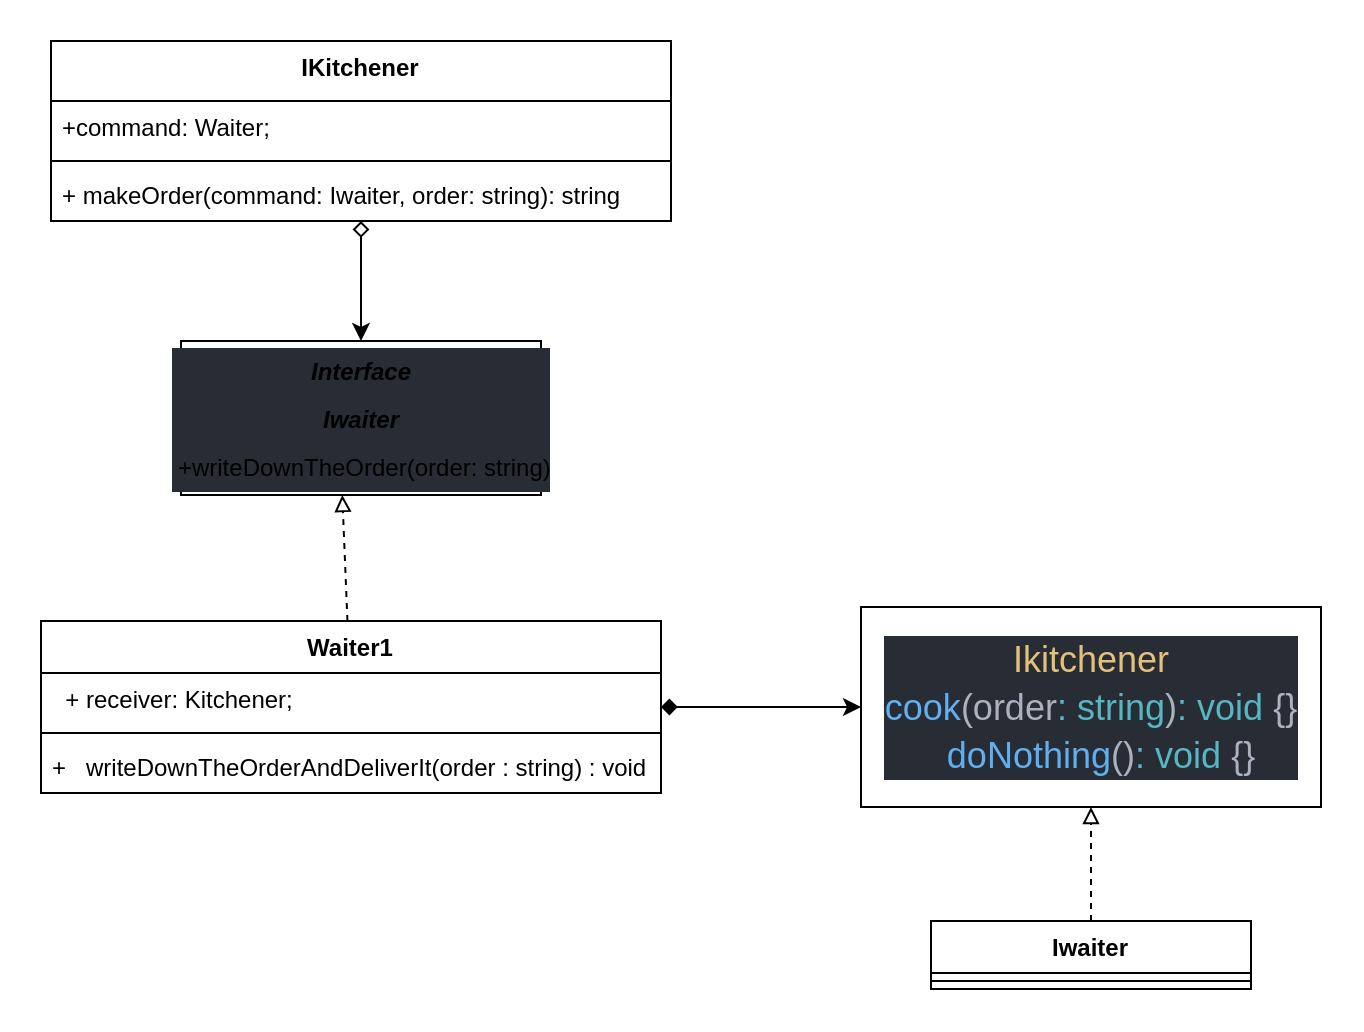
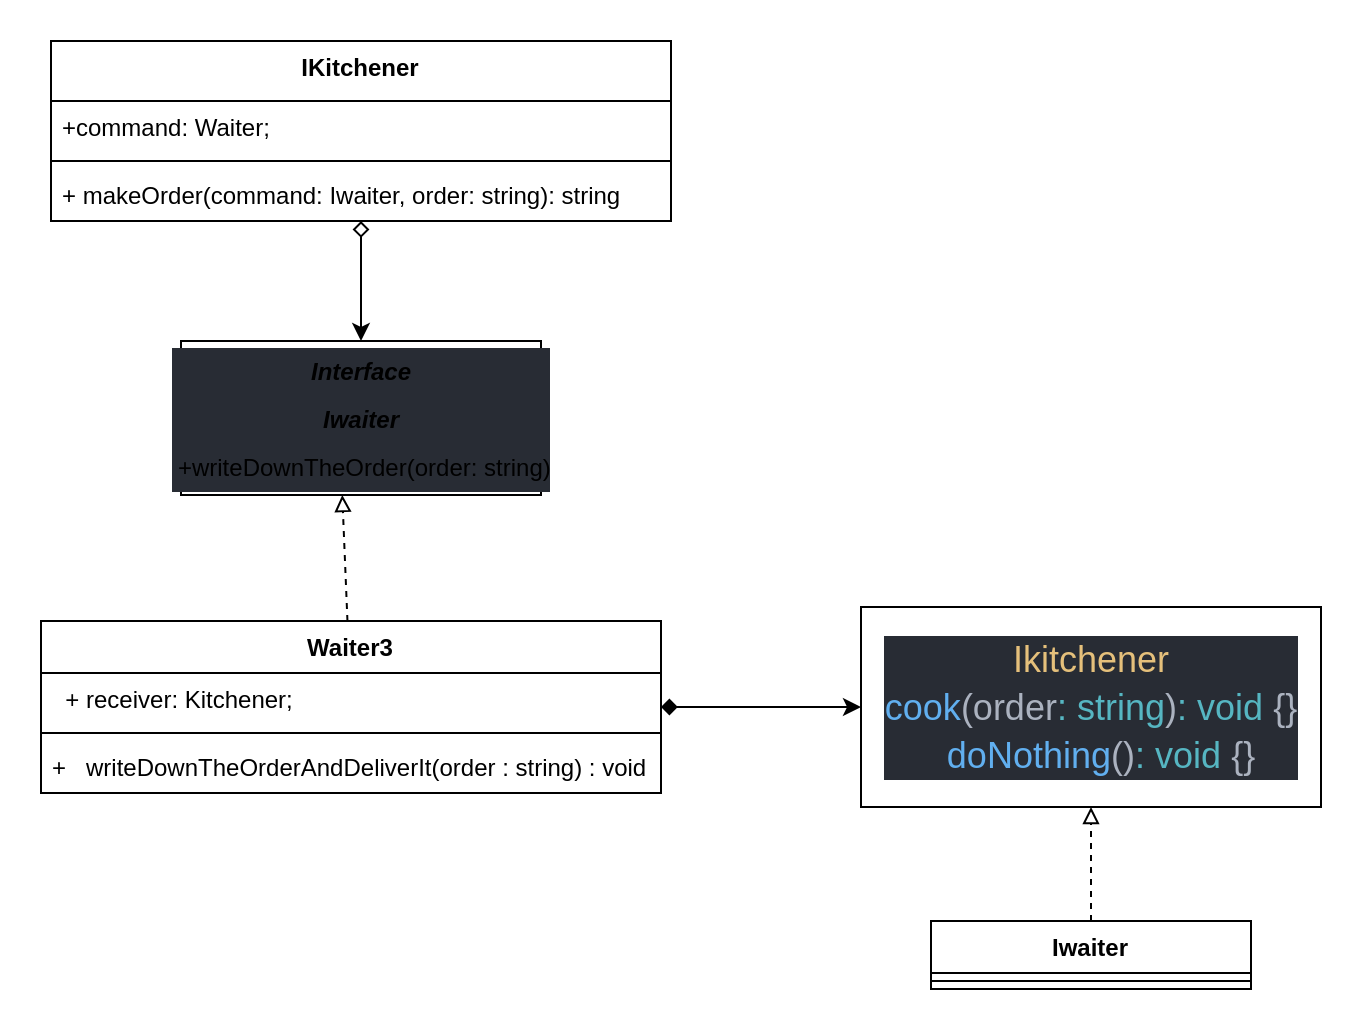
  <mxCell id="0" />
  <mxCell id="1" parent="0" />
  <mxCell id="2" style="edgeStyle=none;html=1;entryX=0.5;entryY=0;entryDx=0;entryDy=0;startArrow=diamond;startFill=0;endArrow=classic;endFill=1;" parent="1" source="3" target="17" edge="1"><mxGeometry relative="1" as="geometry" /></mxCell>
  <mxCell id="3" value="IKitchener " style="swimlane;fontStyle=1;align=center;verticalAlign=top;childLayout=stackLayout;horizontal=1;startSize=30;horizontalStack=0;resizeParent=1;resizeParentMax=0;resizeLast=0;collapsible=1;marginBottom=0;" parent="1" vertex="1"><mxGeometry x="25" y="20" width="310" height="90" as="geometry" /></mxCell>
  <mxCell id="4" value="+command: Waiter;" style="text;strokeColor=none;fillColor=none;align=left;verticalAlign=top;spacingLeft=4;spacingRight=4;overflow=hidden;rotatable=0;points=[[0,0.5],[1,0.5]];portConstraint=eastwest;" parent="3" vertex="1"><mxGeometry y="30" width="310" height="26" as="geometry" /></mxCell>
  <mxCell id="5" value="" style="line;strokeWidth=1;fillColor=none;align=left;verticalAlign=middle;spacingTop=-1;spacingLeft=3;spacingRight=3;rotatable=0;labelPosition=right;points=[];portConstraint=eastwest;" parent="3" vertex="1"><mxGeometry y="56" width="310" height="8" as="geometry" /></mxCell>
  <mxCell id="6" value="+ makeOrder(command: Iwaiter, order: string): string" style="text;strokeColor=none;fillColor=none;align=left;verticalAlign=top;spacingLeft=4;spacingRight=4;overflow=hidden;rotatable=0;points=[[0,0.5],[1,0.5]];portConstraint=eastwest;" parent="3" vertex="1"><mxGeometry y="64" width="310" height="26" as="geometry" /></mxCell>
  <mxCell id="7" style="edgeStyle=none;html=1;entryX=0.448;entryY=1;entryDx=0;entryDy=0;entryPerimeter=0;endArrow=block;endFill=0;dashed=1;" parent="1" source="9" target="17" edge="1"><mxGeometry relative="1" as="geometry" /></mxCell>
  <mxCell id="8" style="edgeStyle=none;html=1;startArrow=diamond;startFill=1;endArrow=classic;endFill=1;" parent="1" source="9" target="16" edge="1"><mxGeometry relative="1" as="geometry" /></mxCell>
- <mxCell id="9" value="Waiter1" style="swimlane;fontStyle=1;align=center;verticalAlign=top;childLayout=stackLayout;horizontal=1;startSize=26;horizontalStack=0;resizeParent=1;resizeParentMax=0;resizeLast=0;collapsible=1;marginBottom=0;" parent="1" vertex="1"><mxGeometry x="20" y="310" width="310" height="86" as="geometry" /></mxCell>
+ <mxCell id="9" value="Waiter3" style="swimlane;fontStyle=1;align=center;verticalAlign=top;childLayout=stackLayout;horizontal=1;startSize=26;horizontalStack=0;resizeParent=1;resizeParentMax=0;resizeLast=0;collapsible=1;marginBottom=0;" parent="1" vertex="1"><mxGeometry x="20" y="310" width="310" height="86" as="geometry" /></mxCell>
  <mxCell id="10" value="  + receiver: Kitchener;" style="text;strokeColor=none;fillColor=none;align=left;verticalAlign=top;spacingLeft=4;spacingRight=4;overflow=hidden;rotatable=0;points=[[0,0.5],[1,0.5]];portConstraint=eastwest;" parent="9" vertex="1"><mxGeometry y="26" width="310" height="26" as="geometry" /></mxCell>
  <mxCell id="11" value="" style="line;strokeWidth=1;fillColor=none;align=left;verticalAlign=middle;spacingTop=-1;spacingLeft=3;spacingRight=3;rotatable=0;labelPosition=right;points=[];portConstraint=eastwest;" parent="9" vertex="1"><mxGeometry y="52" width="310" height="8" as="geometry" /></mxCell>
  <mxCell id="12" value="+   writeDownTheOrderAndDeliverIt(order : string) : void" style="text;strokeColor=none;fillColor=none;align=left;verticalAlign=top;spacingLeft=4;spacingRight=4;overflow=hidden;rotatable=0;points=[[0,0.5],[1,0.5]];portConstraint=eastwest;" parent="9" vertex="1"><mxGeometry y="60" width="310" height="26" as="geometry" /></mxCell>
  <mxCell id="13" style="edgeStyle=none;html=1;entryX=0.5;entryY=1;entryDx=0;entryDy=0;dashed=1;endArrow=block;endFill=0;" parent="1" source="14" target="16" edge="1"><mxGeometry relative="1" as="geometry" /></mxCell>
  <mxCell id="14" value="Iwaiter" style="swimlane;fontStyle=1;align=center;verticalAlign=top;childLayout=stackLayout;horizontal=1;startSize=26;horizontalStack=0;resizeParent=1;resizeParentMax=0;resizeLast=0;collapsible=1;marginBottom=0;" parent="1" vertex="1"><mxGeometry x="465" y="460" width="160" height="34" as="geometry" /></mxCell>
  <mxCell id="15" value="" style="line;strokeWidth=1;fillColor=none;align=left;verticalAlign=middle;spacingTop=-1;spacingLeft=3;spacingRight=3;rotatable=0;labelPosition=right;points=[];portConstraint=eastwest;" parent="14" vertex="1"><mxGeometry y="26" width="160" height="8" as="geometry" /></mxCell>
  <mxCell id="16" value="&lt;div style=&quot;color: rgb(171 , 178 , 191) ; background-color: rgb(40 , 44 , 52) ; font-family: , &amp;#34;consolas&amp;#34; , &amp;#34;courier new&amp;#34; , monospace ; font-size: 18px ; line-height: 24px&quot;&gt;&lt;span style=&quot;color: #e5c07b&quot;&gt;Ikitchener&lt;/span&gt;&lt;/div&gt;&lt;div style=&quot;color: rgb(171 , 178 , 191) ; background-color: rgb(40 , 44 , 52) ; font-family: , &amp;#34;consolas&amp;#34; , &amp;#34;courier new&amp;#34; , monospace ; font-size: 18px ; line-height: 24px&quot;&gt;&lt;div style=&quot;font-family: , &amp;#34;consolas&amp;#34; , &amp;#34;courier new&amp;#34; , monospace ; line-height: 24px&quot;&gt;&lt;div&gt;&lt;span style=&quot;color: #61afef&quot;&gt;cook&lt;/span&gt;(order&lt;span style=&quot;color: #56b6c2&quot;&gt;:&lt;/span&gt; &lt;span style=&quot;color: #56b6c2&quot;&gt;string&lt;/span&gt;)&lt;span style=&quot;color: #56b6c2&quot;&gt;:&lt;/span&gt; &lt;span style=&quot;color: #56b6c2&quot;&gt;void&lt;/span&gt; {}&lt;/div&gt;&lt;div&gt;&amp;nbsp; &lt;span style=&quot;color: #61afef&quot;&gt;doNothing&lt;/span&gt;()&lt;span style=&quot;color: #56b6c2&quot;&gt;:&lt;/span&gt; &lt;span style=&quot;color: #56b6c2&quot;&gt;void&lt;/span&gt; {}&lt;/div&gt;&lt;/div&gt;&lt;/div&gt;" style="html=1;" parent="1" vertex="1"><mxGeometry x="430" y="303" width="230" height="100" as="geometry" /></mxCell>
  <mxCell id="17" value="&lt;div style=&quot;background-color: rgb(40 , 44 , 52) ; line-height: 24px&quot;&gt;&lt;b&gt;&lt;i&gt;Interface&lt;/i&gt;&lt;/b&gt;&lt;/div&gt;&lt;div style=&quot;background-color: rgb(40 , 44 , 52) ; line-height: 24px&quot;&gt;&lt;b&gt;&lt;i&gt;Iwaiter&lt;/i&gt;&lt;/b&gt;&lt;/div&gt;&lt;div style=&quot;background-color: rgb(40 , 44 , 52) ; line-height: 24px&quot;&gt;&amp;nbsp;+writeDownTheOrder(order: string)&lt;br&gt;&lt;/div&gt;" style="html=1;" parent="1" vertex="1"><mxGeometry x="90" y="170" width="180" height="77" as="geometry" /></mxCell>
